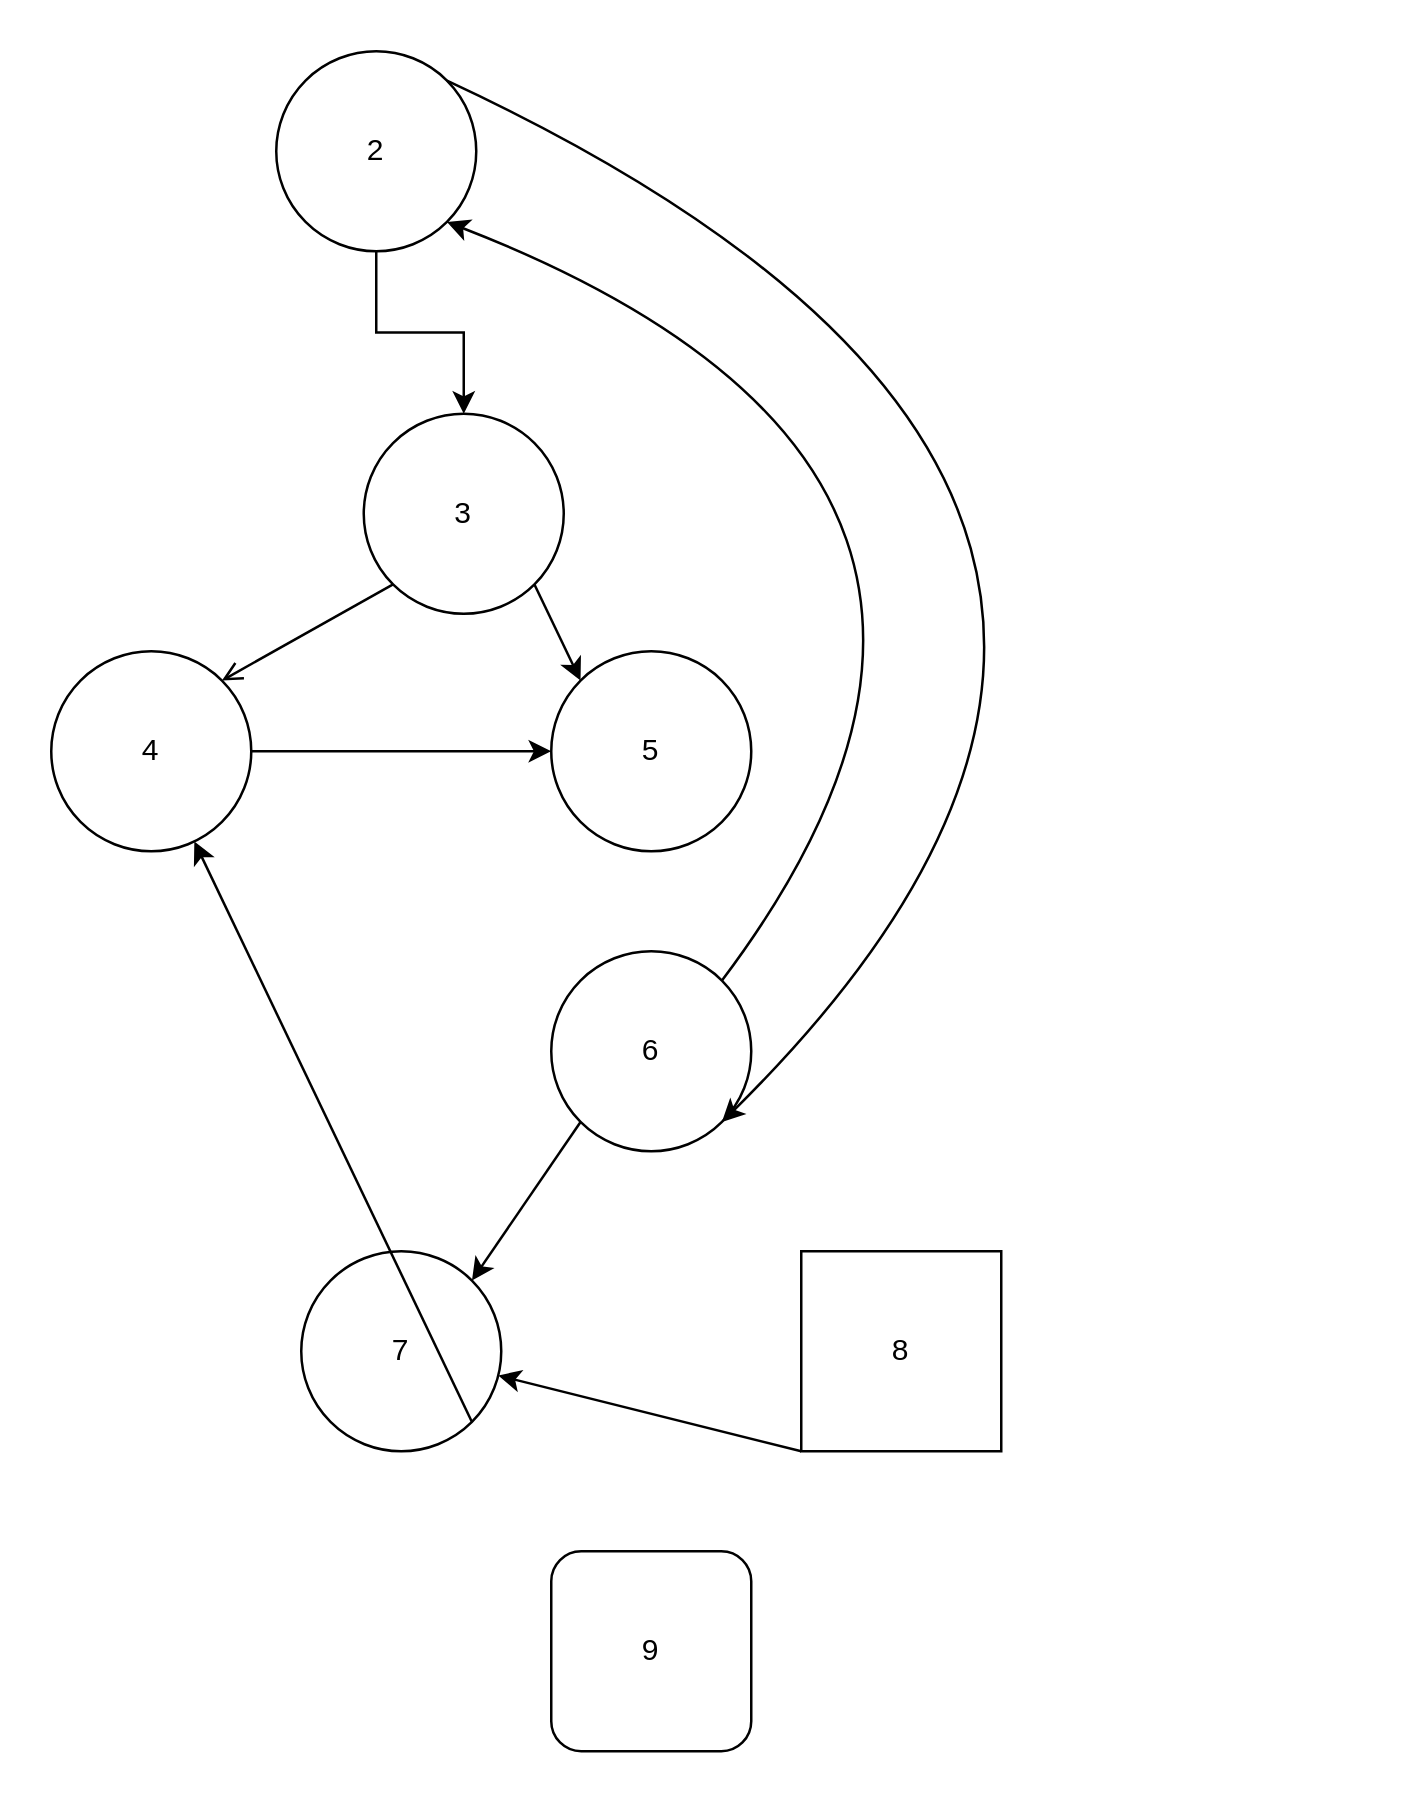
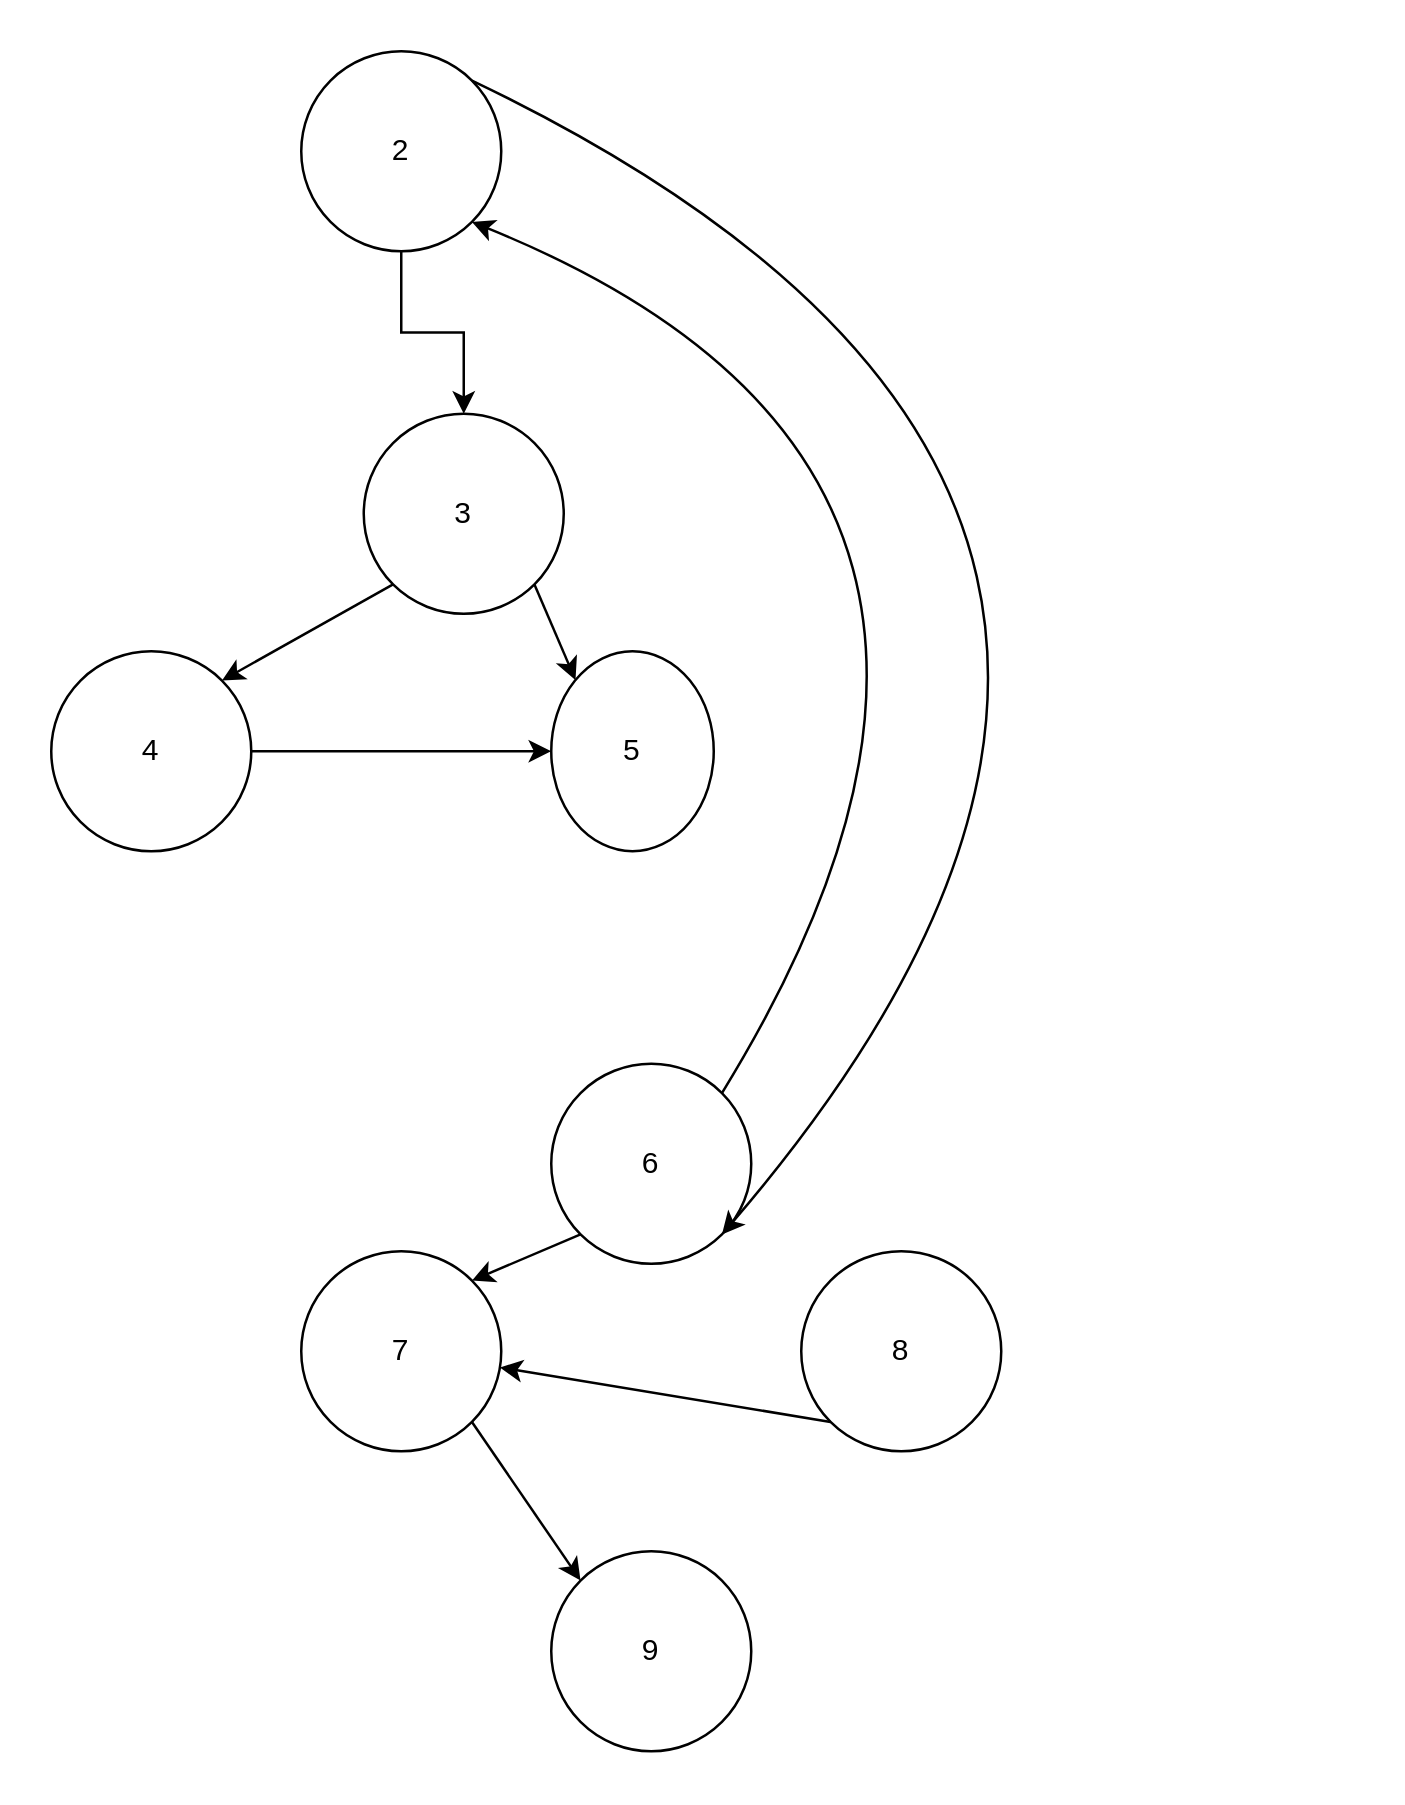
  <mxCell id="0" />
  <mxCell id="1" parent="0" />
  <mxCell id="2" value="" style="edgeStyle=orthogonalEdgeStyle;rounded=0;orthogonalLoop=1;jettySize=auto;html=1;" edge="1" parent="1" source="3" target="4"><mxGeometry relative="1" as="geometry" /></mxCell>
- <mxCell id="3" value="2" style="ellipse;whiteSpace=wrap;html=1;aspect=fixed;" vertex="1" parent="1"><mxGeometry x="110" y="20" width="80" height="80" as="geometry" /></mxCell>
+ <mxCell id="3" value="2" style="ellipse;whiteSpace=wrap;html=1;aspect=fixed;" vertex="1" parent="1"><mxGeometry x="120" y="20" width="80" height="80" as="geometry" /></mxCell>
  <mxCell id="4" value="3" style="ellipse;whiteSpace=wrap;html=1;aspect=fixed;" vertex="1" parent="1"><mxGeometry x="145" y="165" width="80" height="80" as="geometry" /></mxCell>
  <mxCell id="5" value="4" style="ellipse;whiteSpace=wrap;html=1;aspect=fixed;" vertex="1" parent="1"><mxGeometry x="20" y="260" width="80" height="80" as="geometry" /></mxCell>
- <mxCell id="6" value="5" style="ellipse;whiteSpace=wrap;html=1;aspect=fixed;" vertex="1" parent="1"><mxGeometry x="220" y="260" width="80" height="80" as="geometry" /></mxCell>
- <mxCell id="7" value="" style="endArrow=open;html=1;rounded=0;exitX=0;exitY=1;exitDx=0;exitDy=0;entryX=1;entryY=0;entryDx=0;entryDy=0;" edge="1" parent="1" source="4" target="5"><mxGeometry width="50" height="50" relative="1" as="geometry"><mxPoint x="70" y="290" as="sourcePoint" /><mxPoint x="120" y="240" as="targetPoint" /></mxGeometry></mxCell>
+ <mxCell id="6" value="5" style="ellipse;whiteSpace=wrap;html=1;aspect=fixed;" vertex="1" parent="1"><mxGeometry x="220" y="260" width="65" height="80" as="geometry" /></mxCell>
+ <mxCell id="7" value="" style="endArrow=classic;html=1;rounded=0;exitX=0;exitY=1;exitDx=0;exitDy=0;entryX=1;entryY=0;entryDx=0;entryDy=0;" edge="1" parent="1" source="4" target="5"><mxGeometry width="50" height="50" relative="1" as="geometry"><mxPoint x="70" y="290" as="sourcePoint" /><mxPoint x="120" y="240" as="targetPoint" /></mxGeometry></mxCell>
  <mxCell id="8" value="" style="endArrow=classic;html=1;rounded=0;exitX=1;exitY=1;exitDx=0;exitDy=0;entryX=0;entryY=0;entryDx=0;entryDy=0;" edge="1" parent="1" source="4" target="6"><mxGeometry width="50" height="50" relative="1" as="geometry"><mxPoint x="70" y="290" as="sourcePoint" /><mxPoint x="120" y="240" as="targetPoint" /></mxGeometry></mxCell>
  <mxCell id="9" value="" style="endArrow=classic;html=1;rounded=0;exitX=1;exitY=0.5;exitDx=0;exitDy=0;entryX=0;entryY=0.5;entryDx=0;entryDy=0;" edge="1" parent="1" source="5" target="6"><mxGeometry width="50" height="50" relative="1" as="geometry"><mxPoint x="70" y="380" as="sourcePoint" /><mxPoint x="120" y="330" as="targetPoint" /></mxGeometry></mxCell>
- <mxCell id="10" value="6" style="ellipse;whiteSpace=wrap;html=1;aspect=fixed;" vertex="1" parent="1"><mxGeometry x="220" y="380" width="80" height="80" as="geometry" /></mxCell>
+ <mxCell id="10" value="6" style="ellipse;whiteSpace=wrap;html=1;aspect=fixed;" vertex="1" parent="1"><mxGeometry x="220" y="425" width="80" height="80" as="geometry" /></mxCell>
  <mxCell id="11" value="7" style="ellipse;whiteSpace=wrap;html=1;aspect=fixed;" vertex="1" parent="1"><mxGeometry x="120" y="500" width="80" height="80" as="geometry" /></mxCell>
- <mxCell id="12" value="8" style="whiteSpace=wrap;html=1;aspect=fixed;rounded=0;" vertex="1" parent="1"><mxGeometry x="320" y="500" width="80" height="80" as="geometry" /></mxCell>
+ <mxCell id="12" value="8" style="ellipse;whiteSpace=wrap;html=1;aspect=fixed;" vertex="1" parent="1"><mxGeometry x="320" y="500" width="80" height="80" as="geometry" /></mxCell>
  <mxCell id="13" value="" style="endArrow=classic;html=1;rounded=0;exitX=0;exitY=1;exitDx=0;exitDy=0;entryX=1;entryY=0;entryDx=0;entryDy=0;" edge="1" parent="1" source="10" target="11"><mxGeometry width="50" height="50" relative="1" as="geometry"><mxPoint x="110" y="560" as="sourcePoint" /><mxPoint x="160" y="510" as="targetPoint" /></mxGeometry></mxCell>
- <mxCell id="14" value="9" style="whiteSpace=wrap;html=1;aspect=fixed;rounded=1;" vertex="1" parent="1"><mxGeometry x="220" y="620" width="80" height="80" as="geometry" /></mxCell>
- <mxCell id="15" value="" style="endArrow=classic;html=1;rounded=0;exitX=1;exitY=1;exitDx=0;exitDy=0;" edge="1" parent="1" source="11" target="5"><mxGeometry width="50" height="50" relative="1" as="geometry"><mxPoint x="110" y="690" as="sourcePoint" /><mxPoint x="160" y="640" as="targetPoint" /></mxGeometry></mxCell>
+ <mxCell id="14" value="9" style="ellipse;whiteSpace=wrap;html=1;aspect=fixed;" vertex="1" parent="1"><mxGeometry x="220" y="620" width="80" height="80" as="geometry" /></mxCell>
+ <mxCell id="15" value="" style="endArrow=classic;html=1;rounded=0;exitX=1;exitY=1;exitDx=0;exitDy=0;entryX=0;entryY=0;entryDx=0;entryDy=0;" edge="1" parent="1" source="11" target="14"><mxGeometry width="50" height="50" relative="1" as="geometry"><mxPoint x="110" y="690" as="sourcePoint" /><mxPoint x="160" y="640" as="targetPoint" /></mxGeometry></mxCell>
  <mxCell id="16" value="" style="endArrow=classic;html=1;rounded=0;exitX=0;exitY=1;exitDx=0;exitDy=0;" edge="1" parent="1" source="12" target="11"><mxGeometry width="50" height="50" relative="1" as="geometry"><mxPoint x="110" y="690" as="sourcePoint" /><mxPoint x="160" y="640" as="targetPoint" /></mxGeometry></mxCell>
  <mxCell id="17" value="" style="curved=1;endArrow=classic;html=1;rounded=0;entryX=1;entryY=1;entryDx=0;entryDy=0;exitX=1;exitY=0;exitDx=0;exitDy=0;" edge="1" parent="1" source="3" target="10"><mxGeometry width="50" height="50" relative="1" as="geometry"><mxPoint x="110" y="330" as="sourcePoint" /><mxPoint x="160" y="280" as="targetPoint" /><Array as="points"><mxPoint x="540" y="200" /></Array></mxGeometry></mxCell>
  <mxCell id="18" value="" style="curved=1;endArrow=classic;html=1;rounded=0;exitX=1;exitY=0;exitDx=0;exitDy=0;entryX=1;entryY=1;entryDx=0;entryDy=0;" edge="1" parent="1" source="10" target="3"><mxGeometry width="50" height="50" relative="1" as="geometry"><mxPoint x="110" y="210" as="sourcePoint" /><mxPoint x="160" y="160" as="targetPoint" /><Array as="points"><mxPoint x="440" y="190" /></Array></mxGeometry></mxCell>
